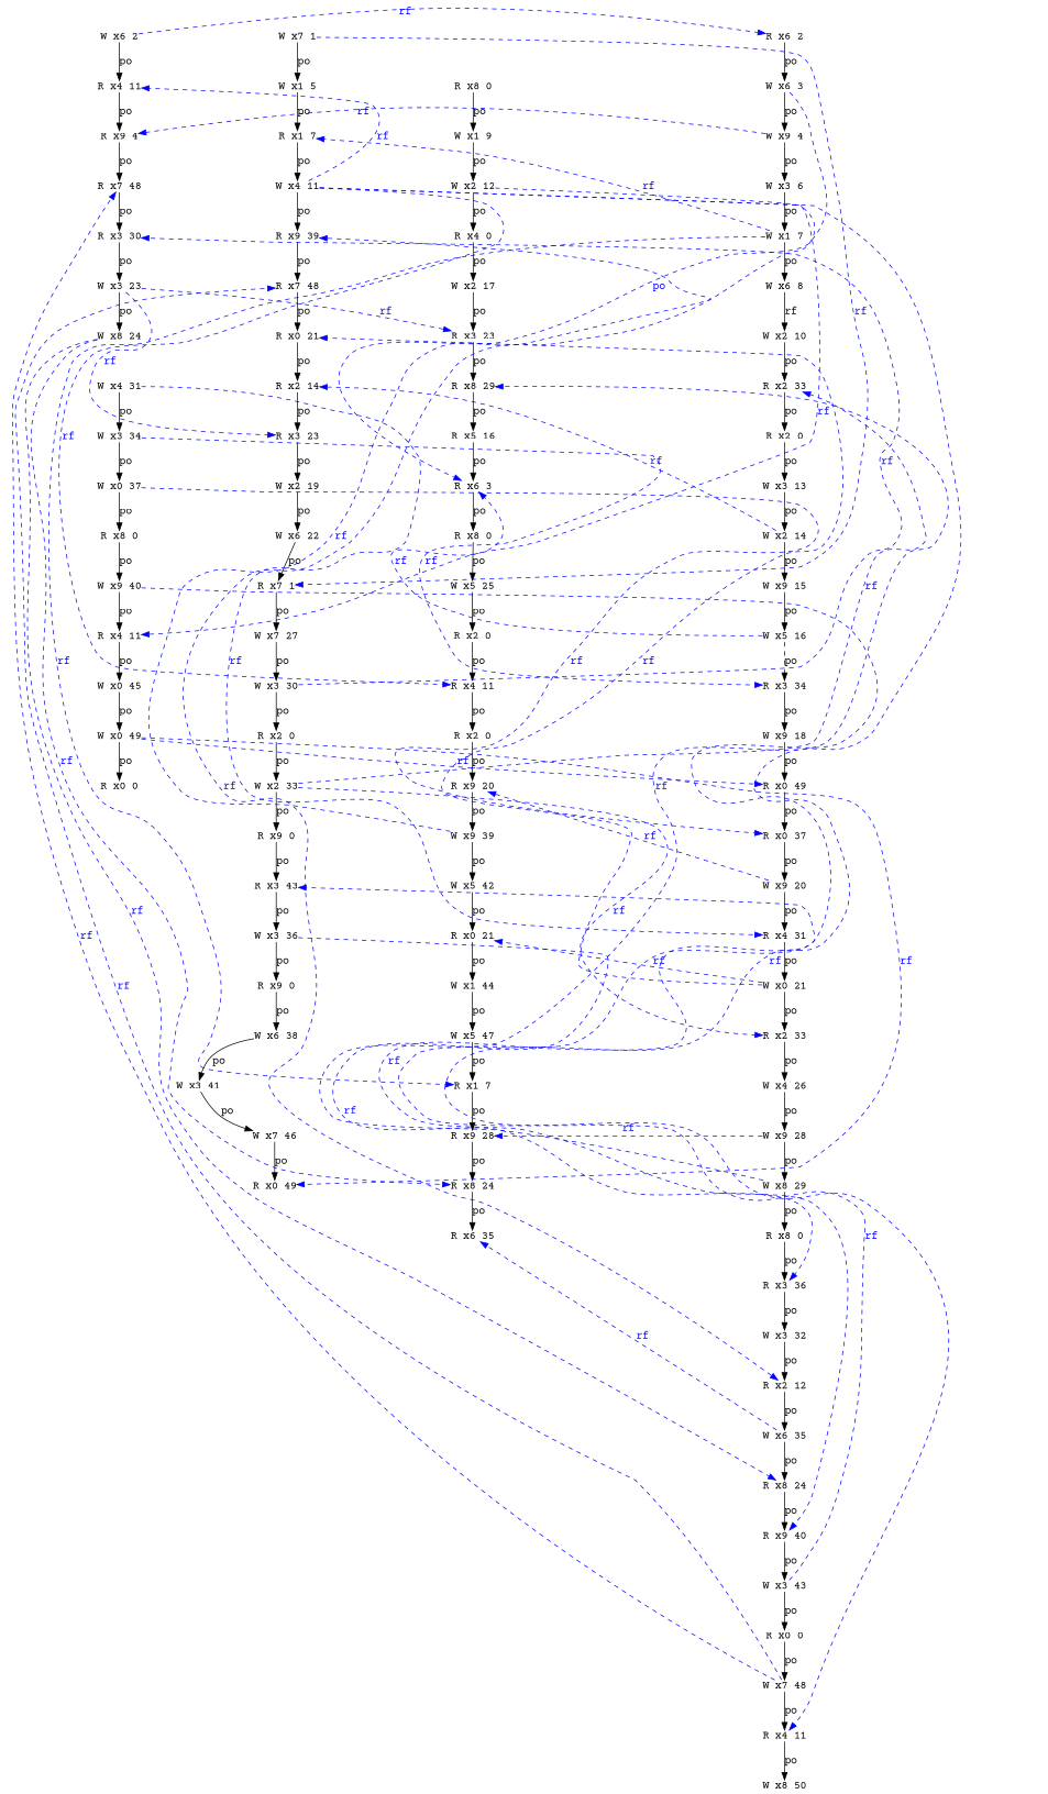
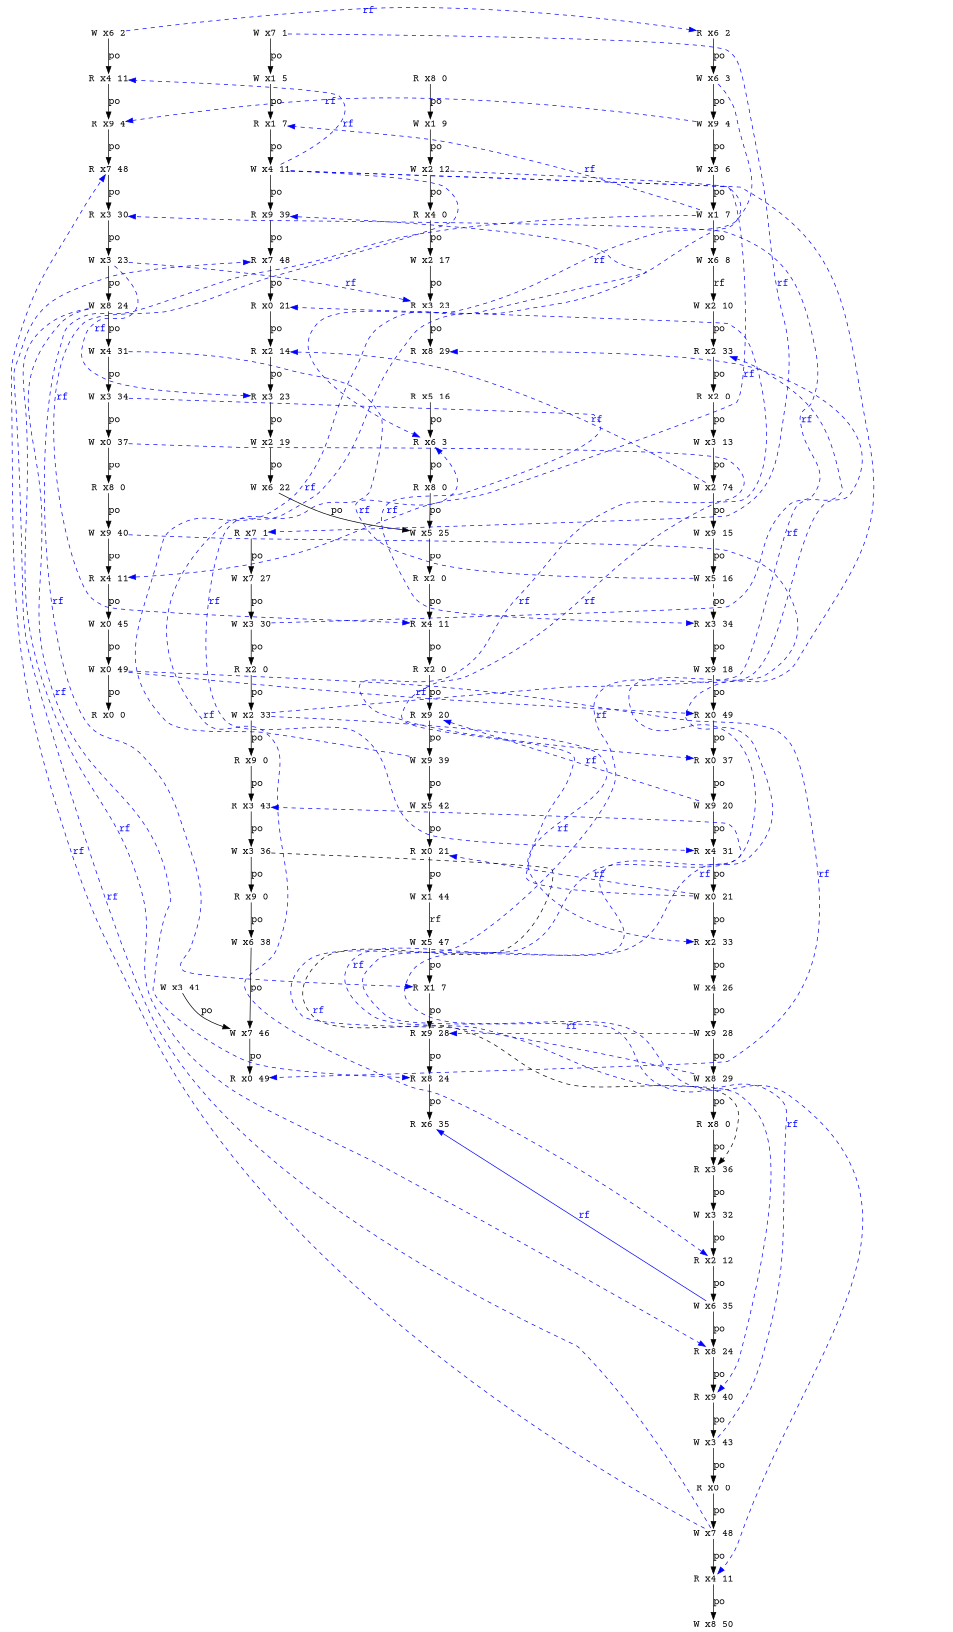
  digraph {
    fontname="Courier Prime"
    node [fontname="Courier Prime" idx=8 loc=3 shape=plain th=0 type=R]
    edge [fontname="Courier Prime"]
    n1 [label="R x3 23" th=1]
    n2 [idx=9 label="W x2 19" loc=2 th=1 type=W]
    n3 [idx=10 label="W x6 22" loc=6 th=1 type=W]
    n4 [idx=5 label="W x3 23" th=3 type=W]
    n5 [idx=6 label="W x8 24" loc=8 th=3 type=W]
    n6 [idx=5 label="R x3 23" th=2]
    n7 [idx=22 label="R x8 24" loc=8 th=2]
    n8 [idx=29 label="R x8 24" loc=8]
    n9 [idx=7 label="W x4 31" loc=4 th=3 type=W]
    n10 [idx=6 label="R x8 29" loc=8 th=2]
    n11 [idx=7 label="R x5 16" loc=5 th=2]
    n12 [label="R x6 3" loc=6 th=2]
    n13 [idx=9 label="R x8 0" loc=8 th=2]
    n14 [idx=21 label="W x4 26" loc=4 type=W]
    n15 [idx=22 label="W x9 28" loc=9 type=W]
    n16 [idx=21 label="R x9 28" loc=9 th=2]
    n17 [idx=23 label="W x8 29" loc=8 type=W]
    n18 [idx=3 label="W x3 6" type=W]
    n19 [idx=4 label="W x1 7" loc=1 type=W]
    n20 [idx=2 label="R x1 7" loc=1 th=1]
    n21 [idx=20 label="R x1 7" loc=1 th=2]
    n22 [idx=5 label="W x6 8" loc=6 type=W]
    n23 [idx=15 label="R x0 49" loc=0]
    n24 [idx=16 label="R x0 37" loc=0]
    n25 [idx=17 label="W x9 20" loc=9 type=W]
    n26 [idx=11 label="W x9 15" loc=9 type=W]
    n27 [idx=12 label="W x5 16" loc=5 type=W]
    n28 [idx=13 label="R x3 34"]
    n29 [idx=14 label="R x9 20" loc=9 th=2]
    n30 [idx=15 label="W x9 39" loc=9 th=2 type=W]
    n31 [idx=4 label="R x9 39" loc=9 th=1]
    n32 [idx=16 label="W x5 42" loc=5 th=2 type=W]
    n33 [idx=0 label="R x8 0" loc=8 th=2]
    n34 [idx=1 label="W x1 9" loc=1 th=2 type=W]
    n35 [idx=2 label="W x2 12" loc=2 th=2 type=W]
    n36 [idx=9 label="W x3 13" type=W]
-   n37 [idx=10 label="W x2 14" loc=2 type=W]
+   n37 [idx=10 label="W x2 74" loc=2 type=W]
    n38 [idx=7 label="R x2 14" loc=2 th=1]
    n39 [idx=18 label="R x4 31" loc=4]
    n40 [idx=19 label="W x0 21" loc=0 type=W]
    n41 [idx=33 label="W x7 48" loc=7 type=W]
    n42 [idx=3 label="R x7 48" loc=7 th=3]
    n43 [idx=34 label="R x4 11" loc=4]
    n44 [idx=5 label="R x7 48" loc=7 th=1]
    n45 [idx=4 label="R x3 30" th=3]
    n46 [idx=35 label="W x8 50" loc=8 type=W]
    n47 [idx=6 label="R x0 21" loc=0 th=1]
    n48 [idx=3 label="W x4 11" loc=4 th=1 type=W]
    n49 [idx=6 label="W x2 10" loc=2 type=W]
    n50 [idx=23 label="R x6 35" loc=6 th=2]
    n51 [idx=22 label="W x7 46" loc=7 th=1 type=W]
    n52 [idx=23 label="R x0 49" loc=0 th=1]
    n53 [idx=17 label="R x0 21" loc=0 th=2]
    n54 [idx=18 label="W x1 44" loc=1 th=2 type=W]
    n55 [idx=19 label="W x5 47" loc=5 th=2 type=W]
    n56 [idx=14 label="W x9 18" loc=9 type=W]
    n57 [idx=24 label="R x8 0" loc=8]
    n58 [idx=25 label="R x3 36"]
    n59 [idx=17 label="R x3 43" th=1]
    n60 [idx=18 label="W x3 36" th=1 type=W]
    n61 [idx=19 label="R x9 0" loc=9 th=1]
    n62 [idx=12 label="R x4 11" loc=4 th=3]
    n63 [idx=12 label="R x4 11" loc=4 th=2]
    n64 [idx=1 label="R x4 11" loc=4 th=3]
    n65 [idx=28 label="W x6 35" loc=6 type=W]
    n66 [idx=30 label="R x9 40" loc=9]
    n67 [idx=9 label="W x0 37" loc=0 th=3 type=W]
    n68 [idx=10 label="R x8 0" loc=8 th=3]
    n69 [idx=11 label="W x9 40" loc=9 th=3 type=W]
    n70 [label="W x3 34" th=3 type=W]
    n71 [idx=13 label="W x0 45" loc=0 th=3 type=W]
    n72 [idx=14 label="W x0 49" loc=0 th=3 type=W]
    n73 [idx=15 label="R x0 0" loc=0 th=3]
    n74 [idx=11 label="R x7 1" loc=7 th=1]
    n75 [idx=12 label="W x7 27" loc=7 th=1 type=W]
    n76 [idx=20 label="W x6 38" loc=6 th=1 type=W]
    n77 [idx=26 label="W x3 32" type=W]
    n78 [idx=10 label="W x5 25" loc=5 th=2 type=W]
    n79 [idx=13 label="R x2 0" loc=2 th=2]
    n80 [idx=21 label="W x3 41" th=1 type=W]
    n81 [idx=31 label="W x3 43" type=W]
    n82 [idx=32 label="R x0 0" loc=0]
    n83 [idx=13 label="W x3 30" th=1 type=W]
    n84 [idx=7 label="R x2 33" loc=2]
    n85 [label="R x2 0" loc=2]
    n86 [idx=14 label="R x2 0" loc=2 th=1]
    n87 [idx=15 label="W x2 33" loc=2 th=1 type=W]
    n88 [idx=20 label="R x2 33" loc=2]
    n89 [idx=27 label="R x2 12" loc=2]
    n90 [idx=2 label="W x9 4" loc=9 type=W]
    n91 [idx=2 label="R x9 4" loc=9 th=3]
    n92 [idx=11 label="R x2 0" loc=2 th=2]
    n93 [idx=16 label="R x9 0" loc=9 th=1]
    n94 [idx=4 label="W x2 17" loc=2 th=2 type=W]
    n95 [idx=0 label="W x6 2" loc=6 th=3 type=W]
    n96 [idx=0 label="R x6 2" loc=6]
    n97 [idx=1 label="W x6 3" loc=6 type=W]
    n98 [idx=3 label="R x4 0" loc=4 th=2]
    n99 [idx=1 label="W x1 5" loc=1 th=1 type=W]
    n100 [idx=0 label="W x7 1" loc=7 th=1 type=W]
    n1 -> n2 [label=po]
    n2 -> n3 [label=po]
-   n3 -> n74 [label=po]
+   n3 -> n78 [label=po]
    n4 -> n1 [color=blue constraint=false fontcolor=blue from_idx=5 from_th=3 label=rf style=dashed to_idx=8 to_th=1]
    n4 -> n5 [label=po]
    n4 -> n6 [color=blue constraint=false fontcolor=blue from_idx=5 from_th=3 label=rf style=dashed to_idx=5 to_th=2]
    n5 -> n7 [color=blue constraint=false fontcolor=blue from_idx=6 from_th=3 label=rf style=dashed to_idx=22 to_th=2]
    n5 -> n8 [color=blue constraint=false fontcolor=blue from_idx=6 from_th=3 label=rf style=dashed to_idx=29 to_th=0]
+   n5 -> n9 [label=po]
    n6 -> n10 [label=po]
    n7 -> n50 [label=po]
    n8 -> n66 [label=po]
    n9 -> n39 [color=blue constraint=false fontcolor=blue from_idx=7 from_th=3 label=rf style=dashed to_idx=18 to_th=0]
    n9 -> n70 [label=po]
-   n10 -> n11 [label=po]
    n11 -> n12 [label=po]
    n12 -> n13 [label=po]
    n13 -> n78 [label=po]
    n14 -> n15 [label=po]
    n15 -> n16 [color=blue constraint=false fontcolor=blue from_idx=22 from_th=0 label=rf style=dashed to_idx=21 to_th=2]
    n15 -> n17 [label=po]
    n16 -> n7 [label=po]
    n17 -> n10 [color=blue constraint=false fontcolor=blue from_idx=23 from_th=0 label=rf style=dashed to_idx=6 to_th=2]
    n17 -> n57 [label=po]
    n18 -> n19 [label=po]
    n19 -> n20 [color=blue constraint=false fontcolor=blue from_idx=4 from_th=0 label=rf style=dashed to_idx=2 to_th=1]
    n19 -> n21 [color=blue constraint=false fontcolor=blue from_idx=4 from_th=0 label=rf style=dashed to_idx=20 to_th=2]
    n19 -> n22 [label=po]
    n20 -> n48 [label=po]
    n21 -> n16 [label=po]
    n22 -> n49 [label=rf]
    n23 -> n24 [label=po]
    n24 -> n25 [label=po]
    n25 -> n29 [color=blue constraint=false fontcolor=blue from_idx=17 from_th=0 label=rf style=dashed to_idx=14 to_th=2]
    n25 -> n39 [label=po]
    n26 -> n27 [label=po]
    n27 -> n12 [color=blue constraint=false fontcolor=blue from_idx=12 from_th=0 label=rf style=dashed to_idx=7 to_th=2]
    n27 -> n28 [label=po style=dashed]
    n28 -> n56 [label=po]
    n29 -> n30 [label=po]
    n30 -> n31 [color=blue constraint=false fontcolor=blue from_idx=15 from_th=2 label=rf style=dashed to_idx=4 to_th=1]
    n30 -> n32 [label=po]
    n31 -> n44 [label=po]
    n32 -> n53 [label=po]
    n33 -> n34 [label=po]
    n34 -> n35 [label=po]
    n35 -> n89 [color=blue constraint=false fontcolor=blue from_idx=2 from_th=2 label=rf style=dashed to_idx=27 to_th=0]
    n35 -> n98 [label=po]
    n36 -> n37 [label=po]
    n37 -> n26 [label=po]
    n37 -> n38 [color=blue constraint=false fontcolor=blue from_idx=10 from_th=0 label=rf style=dashed to_idx=7 to_th=1]
    n38 -> n1 [label=po]
    n39 -> n40 [label=po]
    n40 -> n47 [color=blue constraint=false fontcolor=blue from_idx=19 from_th=0 label=rf style=dashed to_idx=6 to_th=1]
    n40 -> n53 [color=blue constraint=false fontcolor=blue from_idx=19 from_th=0 label=rf style=dashed to_idx=17 to_th=2]
    n40 -> n88 [label=po]
    n41 -> n42 [color=blue constraint=false fontcolor=blue from_idx=33 from_th=0 label=rf style=dashed to_idx=3 to_th=3]
    n41 -> n43 [label=po]
    n41 -> n44 [color=blue constraint=false fontcolor=blue from_idx=33 from_th=0 label=rf style=dashed to_idx=5 to_th=1]
    n42 -> n45 [label=po]
    n43 -> n46 [label=po]
    n44 -> n47 [label=po]
    n45 -> n4 [label=po]
    n47 -> n38 [label=po]
    n48 -> n31 [label=po]
    n48 -> n43 [color=blue constraint=false fontcolor=blue from_idx=3 from_th=1 label=rf style=dashed to_idx=34 to_th=0]
    n48 -> n62 [color=blue constraint=false fontcolor=blue from_idx=3 from_th=1 label=rf style=dashed to_idx=12 to_th=3]
    n48 -> n63 [color=blue constraint=false fontcolor=blue from_idx=3 from_th=1 label=rf style=dashed to_idx=12 to_th=2]
    n48 -> n64 [color=blue constraint=false fontcolor=blue from_idx=3 from_th=1 label=rf style=dashed to_idx=1 to_th=3]
    n49 -> n84 [label=po]
    n51 -> n52 [label=po]
    n53 -> n54 [label=po]
-   n54 -> n55 [label=po]
+   n54 -> n55 [label=rf]
    n55 -> n21 [label=po]
    n56 -> n23 [label=po]
    n57 -> n58 [label=po]
    n58 -> n77 [label=po]
    n59 -> n60 [label=po]
-   n60 -> n58 [color=blue constraint=false fontcolor=blue from_idx=18 from_th=1 label=rf style=dashed to_idx=25 to_th=0]
+   n60 -> n58 [color=black constraint=false fontcolor=blue from_idx=18 from_th=1 label=rf style=dashed to_idx=25 to_th=0]
    n60 -> n61 [label=po]
    n61 -> n76 [label=po]
    n62 -> n71 [label=po]
    n63 -> n79 [label=po]
    n64 -> n91 [label=po]
    n65 -> n8 [label=po]
-   n65 -> n50 [color=blue constraint=false fontcolor=blue from_idx=28 from_th=0 label=rf style=dashed to_idx=23 to_th=2]
+   n65 -> n50 [color=blue constraint=false fontcolor=blue from_idx=28 from_th=0 label=rf style=solid to_idx=23 to_th=2]
    n66 -> n81 [label=po]
    n67 -> n24 [color=blue constraint=false fontcolor=blue from_idx=9 from_th=3 label=rf style=dashed to_idx=16 to_th=0]
    n67 -> n68 [label=po]
    n68 -> n69 [label=po]
    n69 -> n62 [label=po]
    n69 -> n66 [color=blue constraint=false fontcolor=blue from_idx=11 from_th=3 label=rf style=dashed to_idx=30 to_th=0]
    n70 -> n28 [color=blue constraint=false fontcolor=blue from_idx=8 from_th=3 label=rf style=dashed to_idx=13 to_th=0]
    n70 -> n67 [label=po]
    n71 -> n72 [label=po]
    n72 -> n23 [color=blue constraint=false fontcolor=blue from_idx=14 from_th=3 label=rf style=dashed to_idx=15 to_th=0]
    n72 -> n52 [color=blue constraint=false fontcolor=blue from_idx=14 from_th=3 label=rf style=dashed to_idx=23 to_th=1]
    n72 -> n73 [label=po]
    n74 -> n75 [label=po]
    n75 -> n83 [label=po]
-   n76 -> n80 [label=po]
+   n76 -> n51 [label=po]
    n77 -> n89 [label=po]
    n78 -> n92 [label=po]
    n79 -> n29 [label=po]
    n80 -> n51 [label=po]
    n81 -> n59 [color=blue constraint=false fontcolor=blue from_idx=31 from_th=0 label=rf style=dashed to_idx=17 to_th=1]
    n81 -> n82 [label=po]
    n82 -> n41 [label=po]
    n83 -> n45 [color=blue constraint=false fontcolor=blue from_idx=13 from_th=1 label=rf style=dashed to_idx=4 to_th=3]
    n83 -> n86 [label=po]
    n84 -> n85 [label=po]
    n85 -> n36 [label=po]
    n86 -> n87 [label=po]
    n87 -> n84 [color=blue constraint=false fontcolor=blue from_idx=15 from_th=1 label=rf style=dashed to_idx=7 to_th=0]
    n87 -> n88 [color=blue constraint=false fontcolor=blue from_idx=15 from_th=1 label=rf style=dashed to_idx=20 to_th=0]
    n87 -> n93 [label=po]
    n88 -> n14 [label=po]
    n89 -> n65 [label=po]
    n90 -> n18 [label=po]
    n90 -> n91 [color=blue constraint=false fontcolor=blue from_idx=2 from_th=0 label=rf style=dashed to_idx=2 to_th=3]
    n91 -> n42 [label=po]
    n92 -> n63 [label=po]
    n93 -> n59 [label=po]
    n94 -> n6 [label=po]
    n95 -> n64 [label=po]
    n95 -> n96 [color=blue constraint=false fontcolor=blue from_idx=0 from_th=3 label=rf style=dashed to_idx=0 to_th=0]
    n96 -> n97 [label=po]
-   n97 -> n12 [color=blue constraint=false fontcolor=blue from_idx=1 from_th=0 label=po style=dashed to_idx=8 to_th=2]
+   n97 -> n12 [color=blue constraint=false fontcolor=blue from_idx=1 from_th=0 label=rf style=dashed to_idx=8 to_th=2]
    n97 -> n90 [label=po]
    n98 -> n94 [label=po]
    n99 -> n20 [label=po]
    n100 -> n74 [color=blue constraint=false fontcolor=blue from_idx=0 from_th=1 label=rf style=dashed to_idx=11 to_th=1]
    n100 -> n99 [label=po]
  }
